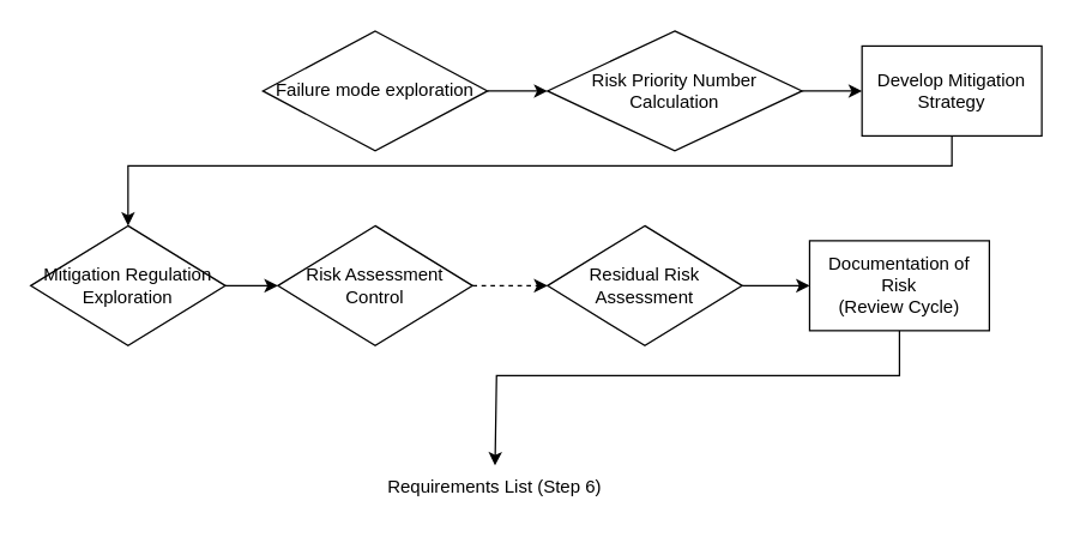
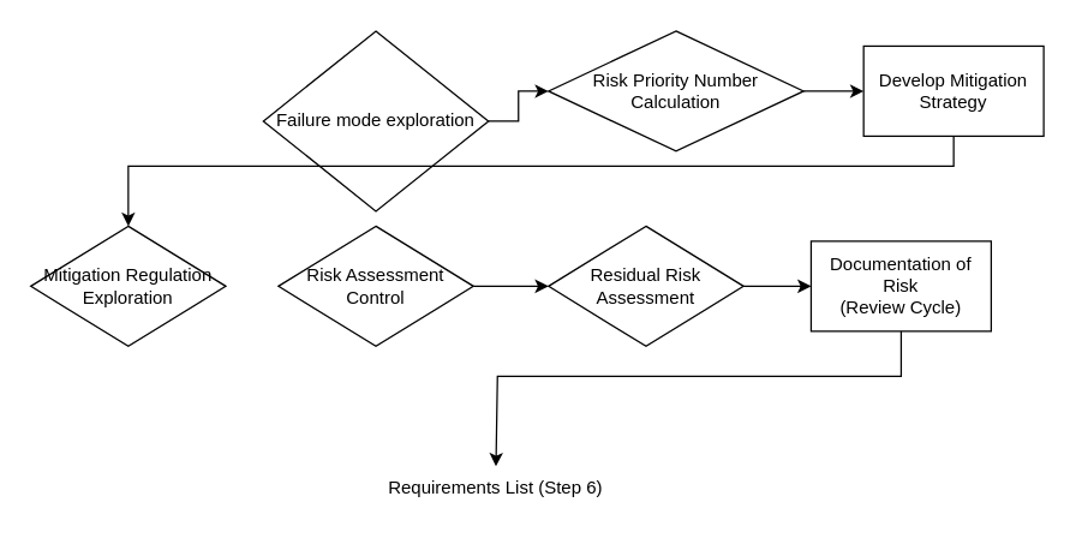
  <mxCell id="0" />
  <mxCell id="1" parent="0" />
  <mxCell id="2" value="" style="edgeStyle=orthogonalEdgeStyle;rounded=0;orthogonalLoop=1;jettySize=auto;html=1;" edge="1" parent="1" source="3" target="5"><mxGeometry relative="1" as="geometry" /></mxCell>
- <mxCell id="3" value="Failure mode exploration" style="rhombus;whiteSpace=wrap;html=1;rounded=0;" vertex="1" parent="1"><mxGeometry x="175" y="20" width="150" height="80" as="geometry" /></mxCell>
+ <mxCell id="3" value="Failure mode exploration" style="rhombus;whiteSpace=wrap;html=1;rounded=0;" vertex="1" parent="1"><mxGeometry x="175" y="20" width="150" height="120" as="geometry" /></mxCell>
  <mxCell id="4" value="" style="edgeStyle=orthogonalEdgeStyle;rounded=0;orthogonalLoop=1;jettySize=auto;html=1;" edge="1" parent="1" source="5" target="7"><mxGeometry relative="1" as="geometry" /></mxCell>
  <mxCell id="5" value="Risk Priority Number Calculation" style="rhombus;whiteSpace=wrap;html=1;rounded=0;" vertex="1" parent="1"><mxGeometry x="365" y="20" width="170" height="80" as="geometry" /></mxCell>
  <mxCell id="6" value="" style="edgeStyle=orthogonalEdgeStyle;rounded=0;orthogonalLoop=1;jettySize=auto;html=1;" edge="1" parent="1" source="7" target="9"><mxGeometry relative="1" as="geometry"><Array as="points"><mxPoint x="635" y="110" /><mxPoint x="85" y="110" /></Array></mxGeometry></mxCell>
  <mxCell id="7" value="Develop Mitigation Strategy" style="whiteSpace=wrap;html=1;rounded=0;" vertex="1" parent="1"><mxGeometry x="575" y="30" width="120" height="60" as="geometry" /></mxCell>
- <mxCell id="8" value="" style="edgeStyle=orthogonalEdgeStyle;rounded=0;orthogonalLoop=1;jettySize=auto;html=1;" edge="1" parent="1" source="9" target="11"><mxGeometry relative="1" as="geometry" /></mxCell>
  <mxCell id="9" value="Mitigation Regulation Exploration" style="rhombus;whiteSpace=wrap;html=1;rounded=0;" vertex="1" parent="1"><mxGeometry x="20" y="150" width="130" height="80" as="geometry" /></mxCell>
- <mxCell id="10" value="" style="edgeStyle=orthogonalEdgeStyle;rounded=0;orthogonalLoop=1;jettySize=auto;html=1;dashed=1;" edge="1" parent="1" source="11" target="13"><mxGeometry relative="1" as="geometry" /></mxCell>
+ <mxCell id="10" value="" style="edgeStyle=orthogonalEdgeStyle;rounded=0;orthogonalLoop=1;jettySize=auto;html=1;" edge="1" parent="1" source="11" target="13"><mxGeometry relative="1" as="geometry" /></mxCell>
  <mxCell id="11" value="Risk Assessment Control" style="rhombus;whiteSpace=wrap;html=1;rounded=0;" vertex="1" parent="1"><mxGeometry x="185" y="150" width="130" height="80" as="geometry" /></mxCell>
  <mxCell id="12" value="" style="edgeStyle=orthogonalEdgeStyle;rounded=0;orthogonalLoop=1;jettySize=auto;html=1;" edge="1" parent="1" source="13" target="15"><mxGeometry relative="1" as="geometry" /></mxCell>
  <mxCell id="13" value="Residual Risk Assessment" style="rhombus;whiteSpace=wrap;html=1;rounded=0;" vertex="1" parent="1"><mxGeometry x="365" y="150" width="130" height="80" as="geometry" /></mxCell>
  <mxCell id="14" value="" style="edgeStyle=orthogonalEdgeStyle;rounded=0;orthogonalLoop=1;jettySize=auto;html=1;" edge="1" parent="1" source="15"><mxGeometry relative="1" as="geometry"><mxPoint x="330" y="310" as="targetPoint" /><Array as="points"><mxPoint x="600" y="250" /><mxPoint x="331" y="250" /></Array></mxGeometry></mxCell>
  <mxCell id="15" value="&lt;div&gt;Documentation of Risk&lt;/div&gt;&lt;div&gt;(Review Cycle)&lt;br&gt;&lt;/div&gt;" style="whiteSpace=wrap;html=1;rounded=0;" vertex="1" parent="1"><mxGeometry x="540" y="160" width="120" height="60" as="geometry" /></mxCell>
  <mxCell id="16" value="Requirements List (Step 6)" style="text;html=1;strokeColor=none;fillColor=none;align=center;verticalAlign=middle;whiteSpace=wrap;rounded=0;" vertex="1" parent="1"><mxGeometry x="240" y="310" width="180" height="30" as="geometry" /></mxCell>
